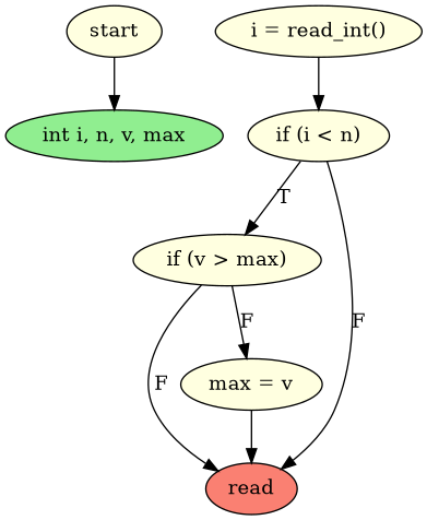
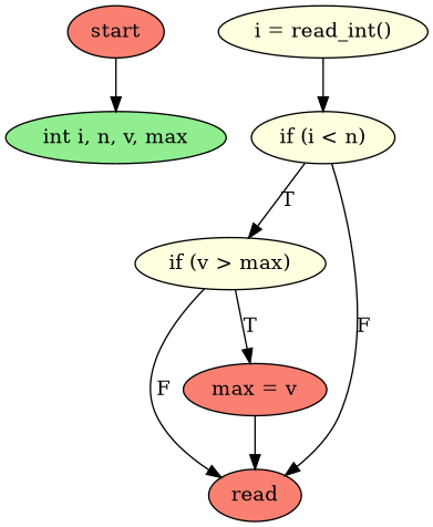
  digraph {
    node [fillcolor=lightyellow shape=ellipse style=filled]
-   n1 [label=start]
+   n1 [fillcolor=salmon label=start]
    n2 [fillcolor=palegreen2 label="int i, n, v, max"]
    n3 [label="i = read_int()"]
    n4 [label="if (i < n)"]
    n5 [label="if (v > max)"]
    n6 [fillcolor=salmon label=read]
-   n7 [label="max = v"]
+   n7 [fillcolor=salmon label="max = v"]
    n1 -> n2
    n3 -> n4
    n4 -> n5 [label=T]
    n4 -> n6 [label=F]
    n5 -> n6 [label=F]
-   n5 -> n7 [label=F]
+   n5 -> n7 [label=T]
    n7 -> n6
  }
